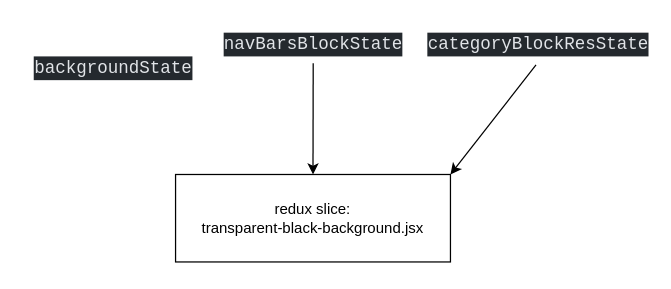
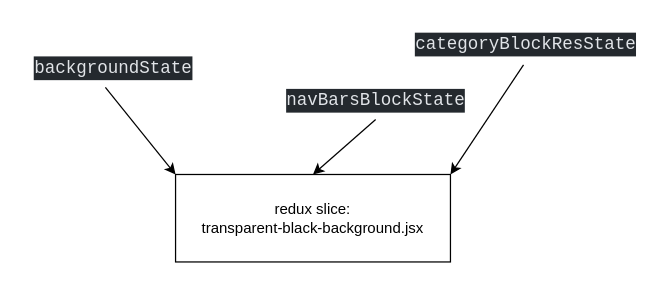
  <mxCell id="0" />
  <mxCell id="1" parent="0" />
  <mxCell id="2" value="redux slice:&lt;br&gt;transparent-black-background.jsx" style="rounded=0;whiteSpace=wrap;html=1;" vertex="1" parent="1"><mxGeometry x="140" y="139" width="220" height="70" as="geometry" /></mxCell>
  <mxCell id="3" value="&lt;div style=&quot;color: rgb(225, 228, 232); background-color: rgb(36, 41, 46); font-family: Consolas, &amp;quot;Courier New&amp;quot;, monospace; font-size: 14px; line-height: 19px;&quot;&gt;backgroundState&lt;/div&gt;" style="text;html=1;align=center;verticalAlign=middle;resizable=0;points=[];autosize=1;strokeColor=none;fillColor=none;rounded=0;" vertex="1" parent="1"><mxGeometry x="20" y="39" width="140" height="30" as="geometry" /></mxCell>
- <mxCell id="4" value="&lt;div style=&quot;color: rgb(225, 228, 232); background-color: rgb(36, 41, 46); font-family: Consolas, &amp;quot;Courier New&amp;quot;, monospace; font-size: 14px; line-height: 19px;&quot;&gt;navBarsBlockState&lt;/div&gt;" style="text;html=1;align=center;verticalAlign=middle;resizable=0;points=[];autosize=1;strokeColor=none;fillColor=none;rounded=0;" vertex="1" parent="1"><mxGeometry x="175" y="20" width="150" height="30" as="geometry" /></mxCell>
- <mxCell id="5" value="&lt;div style=&quot;color: rgb(225, 228, 232); background-color: rgb(36, 41, 46); font-family: Consolas, &amp;quot;Courier New&amp;quot;, monospace; font-size: 14px; line-height: 19px;&quot;&gt;categoryBlockResState&lt;/div&gt;" style="text;html=1;align=center;verticalAlign=middle;resizable=0;points=[];autosize=1;strokeColor=none;fillColor=none;rounded=0;" vertex="1" parent="1"><mxGeometry x="335" y="20" width="190" height="30" as="geometry" /></mxCell>
+ <mxCell id="4" value="&lt;div style=&quot;color: rgb(225, 228, 232); background-color: rgb(36, 41, 46); font-family: Consolas, &amp;quot;Courier New&amp;quot;, monospace; font-size: 14px; line-height: 19px;&quot;&gt;navBarsBlockState&lt;/div&gt;" style="text;html=1;align=center;verticalAlign=middle;resizable=0;points=[];autosize=1;strokeColor=none;fillColor=none;rounded=0;" vertex="1" parent="1"><mxGeometry x="225" y="65" width="150" height="30" as="geometry" /></mxCell>
+ <mxCell id="5" value="&lt;div style=&quot;color: rgb(225, 228, 232); background-color: rgb(36, 41, 46); font-family: Consolas, &amp;quot;Courier New&amp;quot;, monospace; font-size: 14px; line-height: 19px;&quot;&gt;categoryBlockResState&lt;/div&gt;" style="text;html=1;align=center;verticalAlign=middle;resizable=0;points=[];autosize=1;strokeColor=none;fillColor=none;rounded=0;" vertex="1" parent="1"><mxGeometry x="325" y="20" width="190" height="30" as="geometry" /></mxCell>
  <mxCell id="6" value="" style="edgeStyle=none;orthogonalLoop=1;jettySize=auto;html=1;exitX=0.501;exitY=0.999;exitDx=0;exitDy=0;exitPerimeter=0;" edge="1" parent="1" source="4"><mxGeometry width="100" relative="1" as="geometry"><mxPoint x="170" y="79" as="sourcePoint" /><mxPoint x="250" y="139" as="targetPoint" /><Array as="points" /></mxGeometry></mxCell>
  <mxCell id="7" value="" style="edgeStyle=none;orthogonalLoop=1;jettySize=auto;html=1;exitX=0.492;exitY=1.042;exitDx=0;exitDy=0;exitPerimeter=0;entryX=1;entryY=0;entryDx=0;entryDy=0;" edge="1" parent="1" source="5" target="2"><mxGeometry width="100" relative="1" as="geometry"><mxPoint x="260.15" y="59.97" as="sourcePoint" /><mxPoint x="260" y="149" as="targetPoint" /><Array as="points" /></mxGeometry></mxCell>
+ <mxCell id="8" value="" style="edgeStyle=none;orthogonalLoop=1;jettySize=auto;html=1;entryX=0;entryY=0;entryDx=0;entryDy=0;exitX=0.456;exitY=1.012;exitDx=0;exitDy=0;exitPerimeter=0;" edge="1" parent="1" source="3" target="2"><mxGeometry width="100" relative="1" as="geometry"><mxPoint x="80" y="59" as="sourcePoint" /><mxPoint x="30" y="136.74" as="targetPoint" /><Array as="points" /></mxGeometry></mxCell>
